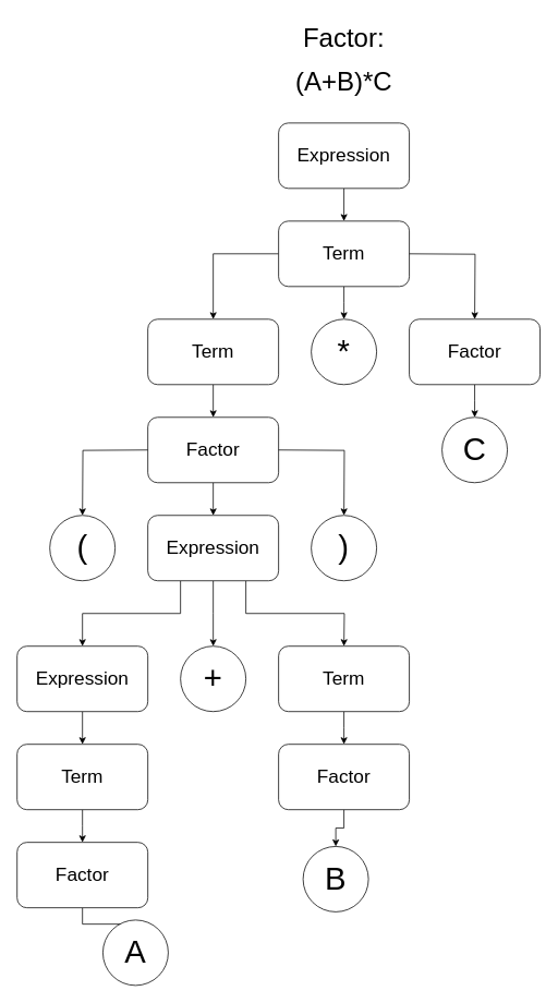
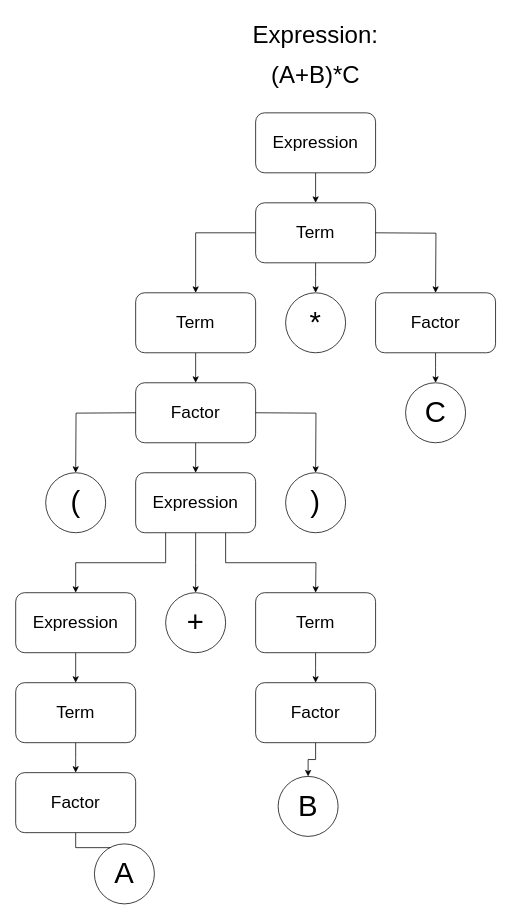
  <mxCell id="0" />
  <mxCell id="1" parent="0" />
  <mxCell id="2" value="&lt;font style=&quot;font-size: 32px;&quot;&gt;(A+B)*C&lt;/font&gt;" style="text;html=1;strokeColor=none;fillColor=none;align=center;verticalAlign=middle;whiteSpace=wrap;rounded=0;" vertex="1" parent="1"><mxGeometry x="340" y="70" width="160" height="60" as="geometry" /></mxCell>
- <mxCell id="3" value="&lt;font style=&quot;font-size: 32px;&quot;&gt;Factor:&lt;/font&gt;" style="text;html=1;strokeColor=none;fillColor=none;align=center;verticalAlign=middle;whiteSpace=wrap;rounded=0;" vertex="1" parent="1"><mxGeometry x="340" y="20" width="160" height="53" as="geometry" /></mxCell>
+ <mxCell id="3" value="&lt;font style=&quot;font-size: 32px;&quot;&gt;Expression:&lt;/font&gt;" style="text;html=1;strokeColor=none;fillColor=none;align=center;verticalAlign=middle;whiteSpace=wrap;rounded=0;" vertex="1" parent="1"><mxGeometry x="340" y="20" width="160" height="53" as="geometry" /></mxCell>
  <mxCell id="4" style="edgeStyle=orthogonalEdgeStyle;rounded=0;orthogonalLoop=1;jettySize=auto;html=1;entryX=0.5;entryY=0;entryDx=0;entryDy=0;" edge="1" parent="1" source="5" target="8"><mxGeometry relative="1" as="geometry" /></mxCell>
  <mxCell id="5" value="&lt;font style=&quot;font-size: 23px;&quot;&gt;Expression&lt;/font&gt;" style="rounded=1;whiteSpace=wrap;html=1;shadow=0;glass=0;" vertex="1" parent="1"><mxGeometry x="340" y="150" width="160" height="80" as="geometry" /></mxCell>
  <mxCell id="6" style="edgeStyle=orthogonalEdgeStyle;rounded=0;orthogonalLoop=1;jettySize=auto;html=1;exitX=0;exitY=0.5;exitDx=0;exitDy=0;entryX=0.5;entryY=0;entryDx=0;entryDy=0;" edge="1" parent="1" source="8" target="10"><mxGeometry relative="1" as="geometry" /></mxCell>
  <mxCell id="7" style="edgeStyle=orthogonalEdgeStyle;rounded=0;orthogonalLoop=1;jettySize=auto;html=1;entryX=0.5;entryY=0;entryDx=0;entryDy=0;" edge="1" parent="1" source="8"><mxGeometry relative="1" as="geometry"><mxPoint x="420" y="390" as="targetPoint" /></mxGeometry></mxCell>
  <mxCell id="8" value="&lt;font style=&quot;font-size: 23px;&quot;&gt;Term&lt;/font&gt;" style="rounded=1;whiteSpace=wrap;html=1;shadow=0;glass=0;" vertex="1" parent="1"><mxGeometry x="340" y="270" width="160" height="80" as="geometry" /></mxCell>
  <mxCell id="9" style="edgeStyle=orthogonalEdgeStyle;rounded=0;orthogonalLoop=1;jettySize=auto;html=1;entryX=0.5;entryY=0;entryDx=0;entryDy=0;" edge="1" parent="1" source="10" target="16"><mxGeometry relative="1" as="geometry" /></mxCell>
  <mxCell id="10" value="&lt;font style=&quot;font-size: 23px;&quot;&gt;Term&lt;/font&gt;" style="rounded=1;whiteSpace=wrap;html=1;shadow=0;glass=0;" vertex="1" parent="1"><mxGeometry x="180" y="390" width="160" height="80" as="geometry" /></mxCell>
  <mxCell id="11" style="edgeStyle=orthogonalEdgeStyle;rounded=0;orthogonalLoop=1;jettySize=auto;html=1;entryX=0.5;entryY=0;entryDx=0;entryDy=0;" edge="1" parent="1" source="12"><mxGeometry relative="1" as="geometry"><mxPoint x="580" y="510" as="targetPoint" /></mxGeometry></mxCell>
  <mxCell id="12" value="&lt;font style=&quot;&quot;&gt;&lt;font style=&quot;font-size: 23px;&quot;&gt;Factor&lt;/font&gt;&lt;br&gt;&lt;/font&gt;" style="rounded=1;whiteSpace=wrap;html=1;shadow=0;glass=0;" vertex="1" parent="1"><mxGeometry x="500" y="390" width="160" height="80" as="geometry" /></mxCell>
  <mxCell id="13" style="edgeStyle=orthogonalEdgeStyle;rounded=0;orthogonalLoop=1;jettySize=auto;html=1;exitX=0;exitY=0.5;exitDx=0;exitDy=0;entryX=0.5;entryY=0;entryDx=0;entryDy=0;" edge="1" parent="1"><mxGeometry relative="1" as="geometry"><mxPoint x="500" y="310.003" as="sourcePoint" /><mxPoint x="580" y="390.003" as="targetPoint" /></mxGeometry></mxCell>
  <mxCell id="14" value="&lt;font style=&quot;font-size: 39px;&quot;&gt;*&lt;/font&gt;" style="ellipse;whiteSpace=wrap;html=1;aspect=fixed;" vertex="1" parent="1"><mxGeometry x="380" y="390" width="80" height="80" as="geometry" /></mxCell>
  <mxCell id="15" style="edgeStyle=orthogonalEdgeStyle;rounded=0;orthogonalLoop=1;jettySize=auto;html=1;entryX=0.5;entryY=0;entryDx=0;entryDy=0;" edge="1" parent="1" source="16" target="20"><mxGeometry relative="1" as="geometry" /></mxCell>
  <mxCell id="16" value="&lt;font style=&quot;font-size: 23px;&quot;&gt;Factor&lt;/font&gt;" style="rounded=1;whiteSpace=wrap;html=1;shadow=0;glass=0;" vertex="1" parent="1"><mxGeometry x="180" y="510" width="160" height="80" as="geometry" /></mxCell>
  <mxCell id="17" style="edgeStyle=orthogonalEdgeStyle;rounded=0;orthogonalLoop=1;jettySize=auto;html=1;" edge="1" parent="1" source="20"><mxGeometry relative="1" as="geometry"><mxPoint x="260" y="790" as="targetPoint" /></mxGeometry></mxCell>
  <mxCell id="18" style="edgeStyle=orthogonalEdgeStyle;rounded=0;orthogonalLoop=1;jettySize=auto;html=1;exitX=0.25;exitY=1;exitDx=0;exitDy=0;entryX=0.5;entryY=0;entryDx=0;entryDy=0;" edge="1" parent="1" source="20" target="26"><mxGeometry relative="1" as="geometry" /></mxCell>
  <mxCell id="19" style="edgeStyle=orthogonalEdgeStyle;rounded=0;orthogonalLoop=1;jettySize=auto;html=1;exitX=0.75;exitY=1;exitDx=0;exitDy=0;entryX=0.5;entryY=0;entryDx=0;entryDy=0;" edge="1" parent="1" source="20"><mxGeometry relative="1" as="geometry"><mxPoint x="420" y="790" as="targetPoint" /></mxGeometry></mxCell>
  <mxCell id="20" value="&lt;font style=&quot;font-size: 23px;&quot;&gt;Expression&lt;/font&gt;" style="rounded=1;whiteSpace=wrap;html=1;shadow=0;glass=0;" vertex="1" parent="1"><mxGeometry x="180" y="630" width="160" height="80" as="geometry" /></mxCell>
  <mxCell id="21" value="&lt;font style=&quot;font-size: 39px;&quot;&gt;(&lt;/font&gt;" style="ellipse;whiteSpace=wrap;html=1;aspect=fixed;" vertex="1" parent="1"><mxGeometry x="60" y="630" width="80" height="80" as="geometry" /></mxCell>
  <mxCell id="22" value="&lt;font style=&quot;font-size: 39px;&quot;&gt;)&lt;/font&gt;" style="ellipse;whiteSpace=wrap;html=1;aspect=fixed;" vertex="1" parent="1"><mxGeometry x="380" y="630" width="80" height="80" as="geometry" /></mxCell>
  <mxCell id="23" style="edgeStyle=orthogonalEdgeStyle;rounded=0;orthogonalLoop=1;jettySize=auto;html=1;exitX=0;exitY=0.5;exitDx=0;exitDy=0;entryX=0.5;entryY=0;entryDx=0;entryDy=0;" edge="1" parent="1"><mxGeometry relative="1" as="geometry"><mxPoint x="180" y="550" as="sourcePoint" /><mxPoint x="100" y="630" as="targetPoint" /></mxGeometry></mxCell>
  <mxCell id="24" style="edgeStyle=orthogonalEdgeStyle;rounded=0;orthogonalLoop=1;jettySize=auto;html=1;exitX=0;exitY=0.5;exitDx=0;exitDy=0;entryX=0.5;entryY=0;entryDx=0;entryDy=0;" edge="1" parent="1"><mxGeometry relative="1" as="geometry"><mxPoint x="340" y="550.003" as="sourcePoint" /><mxPoint x="420" y="630.003" as="targetPoint" /></mxGeometry></mxCell>
  <mxCell id="25" style="edgeStyle=orthogonalEdgeStyle;rounded=0;orthogonalLoop=1;jettySize=auto;html=1;entryX=0.5;entryY=0;entryDx=0;entryDy=0;" edge="1" parent="1" source="26" target="29"><mxGeometry relative="1" as="geometry" /></mxCell>
  <mxCell id="26" value="&lt;font style=&quot;font-size: 23px;&quot;&gt;Expression&lt;/font&gt;" style="rounded=1;whiteSpace=wrap;html=1;shadow=0;glass=0;" vertex="1" parent="1"><mxGeometry x="20" y="790" width="160" height="80" as="geometry" /></mxCell>
  <mxCell id="27" value="&lt;font style=&quot;font-size: 39px;&quot;&gt;+&lt;/font&gt;" style="ellipse;whiteSpace=wrap;html=1;aspect=fixed;" vertex="1" parent="1"><mxGeometry x="220" y="790" width="80" height="80" as="geometry" /></mxCell>
  <mxCell id="28" style="edgeStyle=orthogonalEdgeStyle;rounded=0;orthogonalLoop=1;jettySize=auto;html=1;entryX=0.5;entryY=0;entryDx=0;entryDy=0;" edge="1" parent="1" source="29"><mxGeometry relative="1" as="geometry"><mxPoint x="100" y="1030" as="targetPoint" /></mxGeometry></mxCell>
  <mxCell id="29" value="&lt;font style=&quot;font-size: 23px;&quot;&gt;Term&lt;/font&gt;" style="rounded=1;whiteSpace=wrap;html=1;shadow=0;glass=0;" vertex="1" parent="1"><mxGeometry x="20" y="910" width="160" height="80" as="geometry" /></mxCell>
  <mxCell id="30" style="edgeStyle=orthogonalEdgeStyle;rounded=0;orthogonalLoop=1;jettySize=auto;html=1;entryX=0.5;entryY=0;entryDx=0;entryDy=0;" edge="1" parent="1" source="31" target="32"><mxGeometry relative="1" as="geometry" /></mxCell>
  <mxCell id="31" value="&lt;font style=&quot;font-size: 23px;&quot;&gt;Factor&lt;/font&gt;" style="rounded=1;whiteSpace=wrap;html=1;shadow=0;glass=0;" vertex="1" parent="1"><mxGeometry x="20" y="1030" width="160" height="80" as="geometry" /></mxCell>
  <mxCell id="32" value="&lt;font style=&quot;font-size: 39px;&quot;&gt;A&lt;/font&gt;" style="ellipse;whiteSpace=wrap;html=1;aspect=fixed;" vertex="1" parent="1"><mxGeometry x="125" y="1125" width="80" height="80" as="geometry" /></mxCell>
  <mxCell id="33" value="&lt;font style=&quot;font-size: 39px;&quot;&gt;C&lt;/font&gt;" style="ellipse;whiteSpace=wrap;html=1;aspect=fixed;" vertex="1" parent="1"><mxGeometry x="540" y="510" width="80" height="80" as="geometry" /></mxCell>
  <mxCell id="34" style="edgeStyle=orthogonalEdgeStyle;rounded=0;orthogonalLoop=1;jettySize=auto;html=1;entryX=0.5;entryY=0;entryDx=0;entryDy=0;" edge="1" source="35" parent="1"><mxGeometry relative="1" as="geometry"><mxPoint x="420" y="910" as="targetPoint" /></mxGeometry></mxCell>
  <mxCell id="35" value="&lt;font style=&quot;font-size: 23px;&quot;&gt;Term&lt;/font&gt;" style="rounded=1;whiteSpace=wrap;html=1;shadow=0;glass=0;" vertex="1" parent="1"><mxGeometry x="340" y="790" width="160" height="80" as="geometry" /></mxCell>
  <mxCell id="36" style="edgeStyle=orthogonalEdgeStyle;rounded=0;orthogonalLoop=1;jettySize=auto;html=1;entryX=0.5;entryY=0;entryDx=0;entryDy=0;" edge="1" source="37" target="38" parent="1"><mxGeometry relative="1" as="geometry" /></mxCell>
  <mxCell id="37" value="&lt;font style=&quot;font-size: 23px;&quot;&gt;Factor&lt;/font&gt;" style="rounded=1;whiteSpace=wrap;html=1;shadow=0;glass=0;" vertex="1" parent="1"><mxGeometry x="340" y="910" width="160" height="80" as="geometry" /></mxCell>
  <mxCell id="38" value="&lt;font style=&quot;font-size: 39px;&quot;&gt;B&lt;/font&gt;" style="ellipse;whiteSpace=wrap;html=1;aspect=fixed;" vertex="1" parent="1"><mxGeometry x="370" y="1035" width="80" height="80" as="geometry" /></mxCell>
